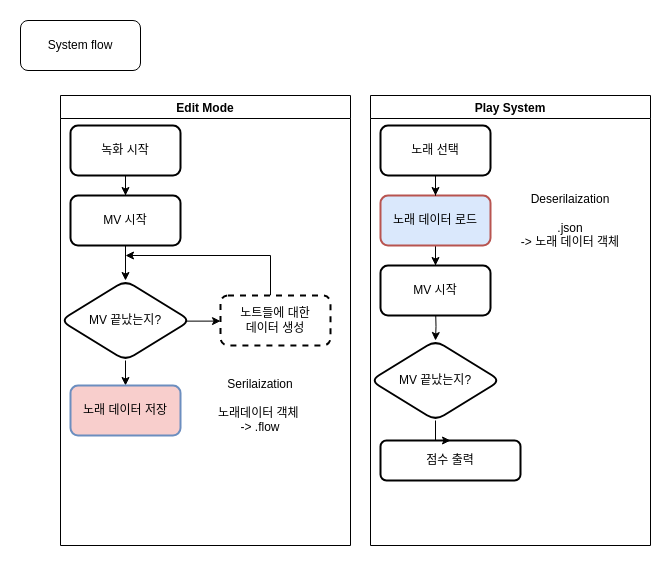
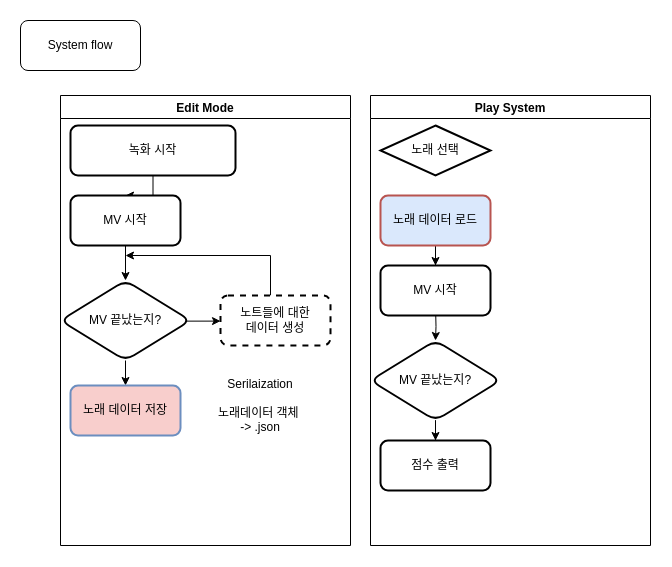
  <mxCell id="0" />
  <mxCell id="1" parent="0" />
  <mxCell id="2" value="System flow" style="rounded=1;whiteSpace=wrap;html=1;" vertex="1" parent="1"><mxGeometry x="20" y="20" width="120" height="50" as="geometry" /></mxCell>
  <mxCell id="3" value="Edit Mode" style="swimlane;" vertex="1" parent="1"><mxGeometry x="60" y="95" width="290" height="450" as="geometry" /></mxCell>
  <mxCell id="4" style="edgeStyle=orthogonalEdgeStyle;rounded=0;orthogonalLoop=1;jettySize=auto;html=1;entryX=0.5;entryY=0;entryDx=0;entryDy=0;" edge="1" parent="3" source="5" target="6"><mxGeometry relative="1" as="geometry" /></mxCell>
- <mxCell id="5" value="녹화 시작" style="rounded=1;whiteSpace=wrap;html=1;strokeWidth=2;" vertex="1" parent="3"><mxGeometry x="10" y="30" width="110" height="50" as="geometry" /></mxCell>
+ <mxCell id="5" value="녹화 시작" style="rounded=1;whiteSpace=wrap;html=1;strokeWidth=2;" vertex="1" parent="3"><mxGeometry x="10" y="30" width="165" height="50" as="geometry" /></mxCell>
  <mxCell id="6" value="MV 시작" style="rounded=1;whiteSpace=wrap;html=1;strokeWidth=2;" vertex="1" parent="3"><mxGeometry x="10" y="100" width="110" height="50" as="geometry" /></mxCell>
  <mxCell id="7" style="edgeStyle=orthogonalEdgeStyle;rounded=0;orthogonalLoop=1;jettySize=auto;html=1;" edge="1" parent="3" source="8"><mxGeometry relative="1" as="geometry"><mxPoint x="65" y="160" as="targetPoint" /><Array as="points"><mxPoint x="210" y="160" /><mxPoint x="65" y="160" /></Array></mxGeometry></mxCell>
  <mxCell id="8" value="노트들에 대한 &lt;br&gt;데이터 생성" style="rounded=1;whiteSpace=wrap;html=1;strokeWidth=2;dashed=1;" vertex="1" parent="3"><mxGeometry x="160" y="200" width="110" height="50" as="geometry" /></mxCell>
  <mxCell id="9" style="edgeStyle=orthogonalEdgeStyle;rounded=0;orthogonalLoop=1;jettySize=auto;html=1;entryX=0;entryY=0.5;entryDx=0;entryDy=0;exitX=0.968;exitY=0.508;exitDx=0;exitDy=0;exitPerimeter=0;" edge="1" parent="3" source="11" target="8"><mxGeometry relative="1" as="geometry" /></mxCell>
  <mxCell id="10" style="edgeStyle=orthogonalEdgeStyle;rounded=0;orthogonalLoop=1;jettySize=auto;html=1;entryX=0.5;entryY=0;entryDx=0;entryDy=0;" edge="1" parent="3" source="11" target="13"><mxGeometry relative="1" as="geometry" /></mxCell>
  <mxCell id="11" value="MV 끝났는지?" style="rhombus;whiteSpace=wrap;html=1;rounded=1;strokeWidth=2;" vertex="1" parent="3"><mxGeometry y="185" width="130" height="80" as="geometry" /></mxCell>
  <mxCell id="12" value="" style="edgeStyle=orthogonalEdgeStyle;rounded=0;orthogonalLoop=1;jettySize=auto;html=1;" edge="1" parent="3" source="6" target="11"><mxGeometry relative="1" as="geometry" /></mxCell>
  <mxCell id="13" value="노래 데이터 저장" style="rounded=1;whiteSpace=wrap;html=1;strokeWidth=2;fillColor=#f8cecc;strokeColor=#6c8ebf;" vertex="1" parent="3"><mxGeometry x="10" y="290" width="110" height="50" as="geometry" /></mxCell>
- <mxCell id="14" value="Serilaization&lt;br&gt;&lt;br&gt;노래데이터 객체&amp;nbsp;&lt;br&gt;-&amp;gt; .flow" style="text;html=1;strokeColor=none;fillColor=none;align=center;verticalAlign=middle;whiteSpace=wrap;rounded=0;strokeWidth=2;" vertex="1" parent="3"><mxGeometry x="130" y="280" width="140" height="60" as="geometry" /></mxCell>
+ <mxCell id="14" value="Serilaization&lt;br&gt;&lt;br&gt;노래데이터 객체&amp;nbsp;&lt;br&gt;-&amp;gt; .json" style="text;html=1;strokeColor=none;fillColor=none;align=center;verticalAlign=middle;whiteSpace=wrap;rounded=0;strokeWidth=2;" vertex="1" parent="3"><mxGeometry x="130" y="280" width="140" height="60" as="geometry" /></mxCell>
  <mxCell id="15" value="Play System" style="swimlane;" vertex="1" parent="1"><mxGeometry x="370" y="95" width="280" height="450" as="geometry" /></mxCell>
- <mxCell id="16" value="노래 선택" style="rounded=1;whiteSpace=wrap;html=1;strokeWidth=2;" vertex="1" parent="15"><mxGeometry x="10" y="30" width="110" height="50" as="geometry" /></mxCell>
+ <mxCell id="16" value="노래 선택" style="rhombus;whiteSpace=wrap;html=1;strokeWidth=2;" vertex="1" parent="15"><mxGeometry x="10" y="30" width="110" height="50" as="geometry" /></mxCell>
  <mxCell id="17" style="edgeStyle=orthogonalEdgeStyle;rounded=0;orthogonalLoop=1;jettySize=auto;html=1;entryX=0.5;entryY=0;entryDx=0;entryDy=0;" edge="1" parent="15" source="18" target="25"><mxGeometry relative="1" as="geometry" /></mxCell>
  <mxCell id="18" value="노래 데이터 로드" style="rounded=1;whiteSpace=wrap;html=1;strokeWidth=2;fillColor=#dae8fc;strokeColor=#b85450;" vertex="1" parent="15"><mxGeometry x="10" y="100" width="110" height="50" as="geometry" /></mxCell>
- <mxCell id="19" style="edgeStyle=orthogonalEdgeStyle;rounded=0;orthogonalLoop=1;jettySize=auto;html=1;entryX=0.5;entryY=0;entryDx=0;entryDy=0;" edge="1" source="16" target="18" parent="15"><mxGeometry relative="1" as="geometry" /></mxCell>
  <mxCell id="20" value="MV 끝났는지?" style="rhombus;whiteSpace=wrap;html=1;rounded=1;strokeWidth=2;" vertex="1" parent="15"><mxGeometry y="245" width="130" height="80" as="geometry" /></mxCell>
  <mxCell id="21" value="" style="edgeStyle=orthogonalEdgeStyle;rounded=0;orthogonalLoop=1;jettySize=auto;html=1;" edge="1" target="20" parent="15"><mxGeometry relative="1" as="geometry"><mxPoint x="65" y="210" as="sourcePoint" /></mxGeometry></mxCell>
- <mxCell id="22" value="점수 출력" style="rounded=1;whiteSpace=wrap;html=1;strokeWidth=2;" vertex="1" parent="15"><mxGeometry x="10" y="345" width="140" height="40" as="geometry" /></mxCell>
+ <mxCell id="22" value="점수 출력" style="rounded=1;whiteSpace=wrap;html=1;strokeWidth=2;" vertex="1" parent="15"><mxGeometry x="10" y="345" width="110" height="50" as="geometry" /></mxCell>
  <mxCell id="23" style="edgeStyle=orthogonalEdgeStyle;rounded=0;orthogonalLoop=1;jettySize=auto;html=1;entryX=0.5;entryY=0;entryDx=0;entryDy=0;" edge="1" source="20" target="22" parent="15"><mxGeometry relative="1" as="geometry" /></mxCell>
- <mxCell id="24" value="Deserilaization&lt;br&gt;&lt;br&gt;.json&lt;br&gt;-&amp;gt; 노래 데이터 객체" style="text;html=1;strokeColor=none;fillColor=none;align=center;verticalAlign=middle;whiteSpace=wrap;rounded=0;strokeWidth=2;" vertex="1" parent="15"><mxGeometry x="130" y="95" width="140" height="60" as="geometry" /></mxCell>
  <mxCell id="25" value="MV 시작" style="rounded=1;whiteSpace=wrap;html=1;strokeWidth=2;" vertex="1" parent="15"><mxGeometry x="10" y="170" width="110" height="50" as="geometry" /></mxCell>
